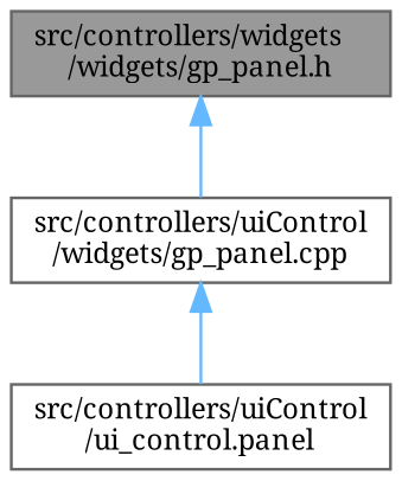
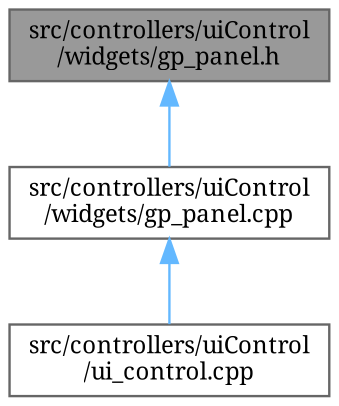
  digraph {
    fontname="Noto Serif"
    node [color=grey40 fillcolor=white fontname="Noto Serif" fontsize=10 shape=box style=filled]
    edge [color=steelblue1 dir=back fontname="Noto Serif" fontsize=10 labelfontname=Helvetica labelfontsize=10 style=solid]
-   n1 [color=gray40 fillcolor=grey60 fontcolor=black height=0.2 label="src/controllers/widgets\l/widgets/gp_panel.h" width=0.4]
+   n1 [color=gray40 fillcolor=grey60 fontcolor=black height=0.2 label="src/controllers/uiControl\l/widgets/gp_panel.h" width=0.4]
    n2 [height=0.2 label="src/controllers/uiControl\l/widgets/gp_panel.cpp" width=0.4]
-   n3 [height=0.2 label="src/controllers/uiControl\l/ui_control.panel" width=0.4]
+   n3 [height=0.2 label="src/controllers/uiControl\l/ui_control.cpp" width=0.4]
    n1 -> n2
    n2 -> n3
  }
